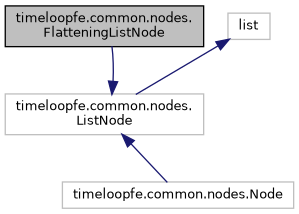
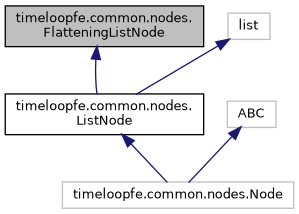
  digraph {
    node [color=grey75 fillcolor=white fontname=Helvetica fontsize=10 shape=record style=filled]
    edge [color=midnightblue dir=back fontname=Helvetica fontsize=10 labelfontname=Helvetica labelfontsize=10 style=solid]
    n1 [color=black fillcolor=grey75 fontcolor=black height=0.2 label="timeloopfe.common.nodes.\lFlatteningListNode" width=0.4]
-   n2 [height=0.2 label="timeloopfe.common.nodes.\lListNode" width=0.4]
+   n2 [color=black height=0.2 label="timeloopfe.common.nodes.\lListNode" width=0.4]
    n3 [height=0.2 label="timeloopfe.common.nodes.Node" width=0.4]
+   n4 [height=0.2 label=ABC width=0.4]
    n5 [height=0.2 label=list width=0.4]
-   n2 -> n1
+   n1 -> n2
    n2 -> n3
+   n4 -> n3
    n5 -> n2
  }
